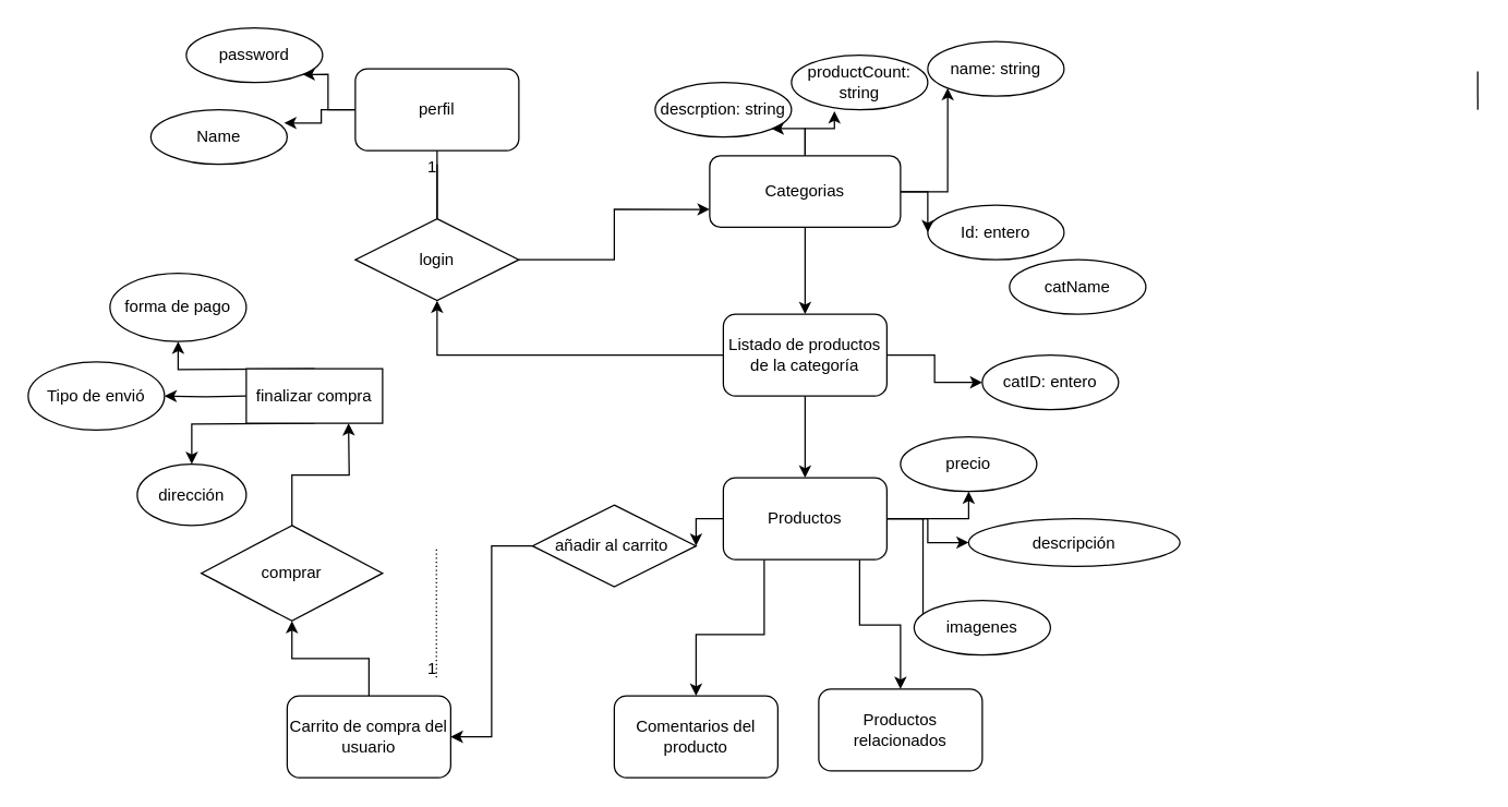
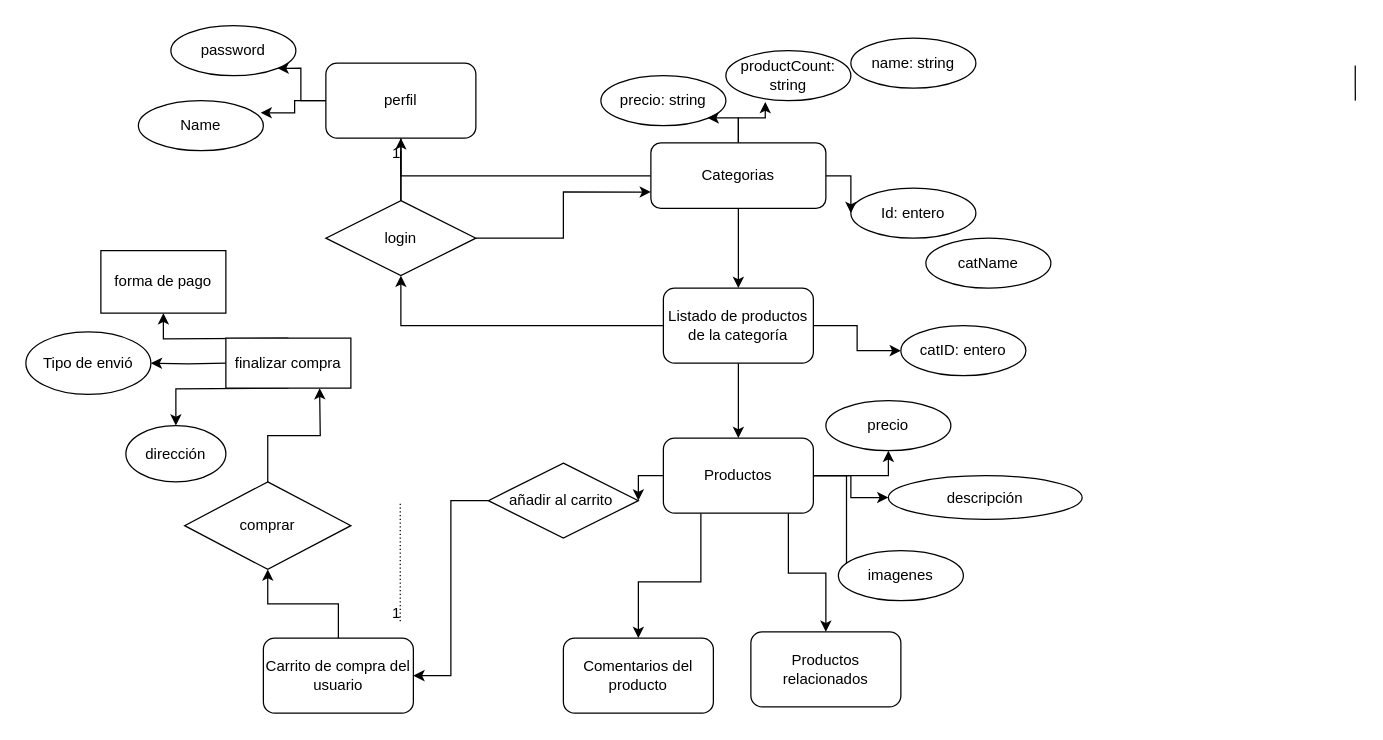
  <mxCell id="0" />
  <mxCell id="1" parent="0" />
  <mxCell id="2" value="name: string" style="ellipse;whiteSpace=wrap;html=1;align=center;" parent="1" vertex="1"><mxGeometry x="680" y="30" width="100" height="40" as="geometry" /></mxCell>
  <mxCell id="3" value="" style="endArrow=none;html=1;rounded=0;entryX=0.408;entryY=1.033;entryDx=0;entryDy=0;entryPerimeter=0;" parent="1" edge="1"><mxGeometry width="50" height="50" relative="1" as="geometry"><mxPoint x="1083.54" y="80" as="sourcePoint" /><mxPoint x="1083.5" y="51.98" as="targetPoint" /></mxGeometry></mxCell>
- <mxCell id="4" value="descrption: string" style="ellipse;whiteSpace=wrap;html=1;align=center;" parent="1" vertex="1"><mxGeometry x="480" y="60" width="100" height="40" as="geometry" /></mxCell>
+ <mxCell id="4" value="precio: string" style="ellipse;whiteSpace=wrap;html=1;align=center;" parent="1" vertex="1"><mxGeometry x="480" y="60" width="100" height="40" as="geometry" /></mxCell>
  <mxCell id="5" value="Id: entero" style="ellipse;whiteSpace=wrap;html=1;align=center;" parent="1" vertex="1"><mxGeometry x="680" y="150" width="100" height="40" as="geometry" /></mxCell>
  <mxCell id="6" value="productCount: string" style="ellipse;whiteSpace=wrap;html=1;align=center;" parent="1" vertex="1"><mxGeometry x="580" y="40" width="100" height="40" as="geometry" /></mxCell>
  <mxCell id="7" value="" style="edgeStyle=orthogonalEdgeStyle;rounded=0;orthogonalLoop=1;jettySize=auto;html=1;" parent="1" source="10" target="51" edge="1"><mxGeometry relative="1" as="geometry" /></mxCell>
  <mxCell id="8" style="edgeStyle=orthogonalEdgeStyle;rounded=0;orthogonalLoop=1;jettySize=auto;html=1;" parent="1" source="10" target="21" edge="1"><mxGeometry relative="1" as="geometry" /></mxCell>
  <mxCell id="9" value="" style="edgeStyle=orthogonalEdgeStyle;rounded=0;orthogonalLoop=1;jettySize=auto;html=1;" parent="1" source="10" target="17" edge="1"><mxGeometry relative="1" as="geometry" /></mxCell>
  <mxCell id="10" value="Listado de productos de la categoría" style="rounded=1;whiteSpace=wrap;html=1;" parent="1" vertex="1"><mxGeometry x="530" y="230" width="120" height="60" as="geometry" /></mxCell>
  <mxCell id="11" value="" style="edgeStyle=orthogonalEdgeStyle;rounded=0;orthogonalLoop=1;jettySize=auto;html=1;" parent="1" source="17" target="24" edge="1"><mxGeometry relative="1" as="geometry" /></mxCell>
  <mxCell id="12" value="" style="edgeStyle=orthogonalEdgeStyle;rounded=0;orthogonalLoop=1;jettySize=auto;html=1;" parent="1" source="17" target="18" edge="1"><mxGeometry relative="1" as="geometry"><Array as="points"><mxPoint x="560" y="465" /><mxPoint x="510" y="465" /></Array></mxGeometry></mxCell>
  <mxCell id="13" value="" style="edgeStyle=orthogonalEdgeStyle;rounded=0;orthogonalLoop=1;jettySize=auto;html=1;" parent="1" source="17" target="46" edge="1"><mxGeometry relative="1" as="geometry" /></mxCell>
  <mxCell id="14" style="edgeStyle=orthogonalEdgeStyle;rounded=0;orthogonalLoop=1;jettySize=auto;html=1;entryX=0.5;entryY=1;entryDx=0;entryDy=0;" parent="1" source="17" target="45" edge="1"><mxGeometry relative="1" as="geometry" /></mxCell>
  <mxCell id="15" style="edgeStyle=orthogonalEdgeStyle;rounded=0;orthogonalLoop=1;jettySize=auto;html=1;entryX=0.065;entryY=0.713;entryDx=0;entryDy=0;entryPerimeter=0;" parent="1" source="17" target="47" edge="1"><mxGeometry relative="1" as="geometry" /></mxCell>
  <mxCell id="16" style="edgeStyle=orthogonalEdgeStyle;rounded=0;orthogonalLoop=1;jettySize=auto;html=1;" parent="1" source="17" target="44" edge="1"><mxGeometry relative="1" as="geometry"><mxPoint x="540" y="530" as="targetPoint" /><Array as="points"><mxPoint x="630" y="458" /><mxPoint x="660" y="458" /></Array></mxGeometry></mxCell>
  <mxCell id="17" value="Productos" style="rounded=1;whiteSpace=wrap;html=1;" parent="1" vertex="1"><mxGeometry x="530" y="350" width="120" height="60" as="geometry" /></mxCell>
  <mxCell id="18" value="Comentarios del producto" style="rounded=1;whiteSpace=wrap;html=1;" parent="1" vertex="1"><mxGeometry x="450" y="510" width="120" height="60" as="geometry" /></mxCell>
  <mxCell id="19" value="" style="edgeStyle=orthogonalEdgeStyle;rounded=0;orthogonalLoop=1;jettySize=auto;html=1;" parent="1" source="20" target="37" edge="1"><mxGeometry relative="1" as="geometry" /></mxCell>
  <mxCell id="20" value="Carrito de compra del usuario" style="rounded=1;whiteSpace=wrap;html=1;" parent="1" vertex="1"><mxGeometry x="210" y="510" width="120" height="60" as="geometry" /></mxCell>
  <mxCell id="21" value="catID: entero" style="ellipse;whiteSpace=wrap;html=1;align=center;" parent="1" vertex="1"><mxGeometry y="260" width="100" height="40" as="geometry" x="720" /></mxCell>
  <mxCell id="22" value="catName" style="ellipse;whiteSpace=wrap;html=1;align=center;" parent="1" vertex="1"><mxGeometry x="740" y="190" width="100" height="40" as="geometry" /></mxCell>
  <mxCell id="23" value="" style="edgeStyle=orthogonalEdgeStyle;rounded=0;orthogonalLoop=1;jettySize=auto;html=1;" parent="1" source="24" target="20" edge="1"><mxGeometry relative="1" as="geometry"><Array as="points"><mxPoint x="360" y="400" /><mxPoint x="360" y="540" /></Array></mxGeometry></mxCell>
  <mxCell id="24" value="añadir al carrito&amp;nbsp;" style="shape=rhombus;perimeter=rhombusPerimeter;whiteSpace=wrap;html=1;align=center;" parent="1" vertex="1"><mxGeometry x="390" y="370" width="120" height="60" as="geometry" /></mxCell>
  <mxCell id="25" value="" style="edgeStyle=orthogonalEdgeStyle;rounded=0;orthogonalLoop=1;jettySize=auto;html=1;" parent="1" source="30" target="10" edge="1"><mxGeometry relative="1" as="geometry" /></mxCell>
  <mxCell id="26" style="edgeStyle=orthogonalEdgeStyle;rounded=0;orthogonalLoop=1;jettySize=auto;html=1;entryX=0;entryY=0.5;entryDx=0;entryDy=0;" parent="1" source="30" target="5" edge="1"><mxGeometry relative="1" as="geometry" /></mxCell>
- <mxCell id="27" style="edgeStyle=orthogonalEdgeStyle;rounded=0;orthogonalLoop=1;jettySize=auto;html=1;entryX=0;entryY=1;entryDx=0;entryDy=0;" parent="1" source="30" target="2" edge="1"><mxGeometry relative="1" as="geometry" /></mxCell>
+ <mxCell id="27" style="edgeStyle=orthogonalEdgeStyle;rounded=0;orthogonalLoop=1;jettySize=auto;html=1;" parent="1" source="30" target="33" edge="1"><mxGeometry relative="1" as="geometry" /></mxCell>
  <mxCell id="28" style="edgeStyle=orthogonalEdgeStyle;rounded=0;orthogonalLoop=1;jettySize=auto;html=1;entryX=0.315;entryY=1.025;entryDx=0;entryDy=0;entryPerimeter=0;" parent="1" source="30" target="6" edge="1"><mxGeometry relative="1" as="geometry" /></mxCell>
  <mxCell id="29" style="edgeStyle=orthogonalEdgeStyle;rounded=0;orthogonalLoop=1;jettySize=auto;html=1;entryX=1;entryY=1;entryDx=0;entryDy=0;" parent="1" source="30" target="4" edge="1"><mxGeometry relative="1" as="geometry" /></mxCell>
  <mxCell id="30" value="Categorias" style="rounded=1;whiteSpace=wrap;html=1;" parent="1" vertex="1"><mxGeometry x="520" y="113.75" width="140" height="52.5" as="geometry" /></mxCell>
  <mxCell id="31" value="" style="edgeStyle=orthogonalEdgeStyle;rounded=0;orthogonalLoop=1;jettySize=auto;html=1;entryX=1;entryY=1;entryDx=0;entryDy=0;" parent="1" source="33" target="34" edge="1"><mxGeometry relative="1" as="geometry" /></mxCell>
  <mxCell id="32" style="edgeStyle=orthogonalEdgeStyle;rounded=0;orthogonalLoop=1;jettySize=auto;html=1;entryX=0.978;entryY=0.244;entryDx=0;entryDy=0;entryPerimeter=0;" parent="1" source="33" target="35" edge="1"><mxGeometry relative="1" as="geometry" /></mxCell>
  <mxCell id="33" value="perfil" style="rounded=1;whiteSpace=wrap;html=1;" parent="1" vertex="1"><mxGeometry x="260" y="50" width="120" height="60" as="geometry" /></mxCell>
  <mxCell id="34" value="password" style="ellipse;whiteSpace=wrap;html=1;align=center;" parent="1" vertex="1"><mxGeometry x="136" y="20" width="100" height="40" as="geometry" /></mxCell>
  <mxCell id="35" value="Name" style="ellipse;whiteSpace=wrap;html=1;align=center;" parent="1" vertex="1"><mxGeometry x="110" y="80" width="100" height="40" as="geometry" /></mxCell>
  <mxCell id="36" value="" style="edgeStyle=orthogonalEdgeStyle;rounded=0;orthogonalLoop=1;jettySize=auto;html=1;entryX=0.75;entryY=1;entryDx=0;entryDy=0;" parent="1" source="37" edge="1"><mxGeometry relative="1" as="geometry"><mxPoint x="255" y="310" as="targetPoint" /></mxGeometry></mxCell>
  <mxCell id="37" value="comprar" style="shape=rhombus;perimeter=rhombusPerimeter;whiteSpace=wrap;html=1;align=center;" parent="1" vertex="1"><mxGeometry x="147" y="385" width="133" height="70" as="geometry" /></mxCell>
  <mxCell id="38" value="" style="edgeStyle=orthogonalEdgeStyle;rounded=0;orthogonalLoop=1;jettySize=auto;html=1;" parent="1" target="41" edge="1"><mxGeometry relative="1" as="geometry"><mxPoint x="230" y="270" as="sourcePoint" /></mxGeometry></mxCell>
  <mxCell id="39" value="" style="edgeStyle=orthogonalEdgeStyle;rounded=0;orthogonalLoop=1;jettySize=auto;html=1;" parent="1" target="42" edge="1"><mxGeometry relative="1" as="geometry"><mxPoint x="230" y="310" as="sourcePoint" /></mxGeometry></mxCell>
  <mxCell id="40" value="" style="edgeStyle=orthogonalEdgeStyle;rounded=0;orthogonalLoop=1;jettySize=auto;html=1;" parent="1" target="43" edge="1"><mxGeometry relative="1" as="geometry"><mxPoint x="180" y="290" as="sourcePoint" /></mxGeometry></mxCell>
- <mxCell id="41" value="forma de pago" style="ellipse;whiteSpace=wrap;html=1;rounded=1;arcSize=10;" parent="1" vertex="1"><mxGeometry x="80" y="200" width="100" height="50" as="geometry" /></mxCell>
+ <mxCell id="41" value="forma de pago" style="whiteSpace=wrap;html=1;arcSize=10;rounded=0;" parent="1" vertex="1"><mxGeometry x="80" y="200" width="100" height="50" as="geometry" /></mxCell>
  <mxCell id="42" value="dirección" style="ellipse;whiteSpace=wrap;html=1;rounded=1;arcSize=10;" parent="1" vertex="1"><mxGeometry x="100" y="340" width="80" height="45" as="geometry" /></mxCell>
  <mxCell id="43" value="Tipo de envió" style="ellipse;whiteSpace=wrap;html=1;rounded=1;arcSize=10;" parent="1" vertex="1"><mxGeometry x="20" y="265" width="100" height="50" as="geometry" /></mxCell>
  <mxCell id="44" value="Productos relacionados" style="rounded=1;whiteSpace=wrap;html=1;" parent="1" vertex="1"><mxGeometry x="600" y="505" width="120" height="60" as="geometry" /></mxCell>
  <mxCell id="45" value="precio" style="ellipse;whiteSpace=wrap;html=1;align=center;" parent="1" vertex="1"><mxGeometry x="660" y="320" width="100" height="40" as="geometry" /></mxCell>
  <mxCell id="46" value="descripción" style="ellipse;whiteSpace=wrap;html=1;align=center;" parent="1" vertex="1"><mxGeometry x="710" y="380" width="155" height="35" as="geometry" /></mxCell>
  <mxCell id="47" value="imagenes" style="ellipse;whiteSpace=wrap;html=1;align=center;" parent="1" vertex="1"><mxGeometry x="670" y="440" width="100" height="40" as="geometry" /></mxCell>
  <mxCell id="48" value="finalizar compra" style="whiteSpace=wrap;html=1;align=center;" parent="1" vertex="1"><mxGeometry x="180" y="270" width="100" height="40" as="geometry" /></mxCell>
  <mxCell id="49" value="" style="edgeStyle=orthogonalEdgeStyle;rounded=0;orthogonalLoop=1;jettySize=auto;html=1;endArrow=none;" parent="1" source="33" target="51" edge="1"><mxGeometry relative="1" as="geometry"><mxPoint x="438.5" y="150" as="sourcePoint" /><mxPoint x="520" y="150.1" as="targetPoint" /></mxGeometry></mxCell>
  <mxCell id="50" style="edgeStyle=orthogonalEdgeStyle;rounded=0;orthogonalLoop=1;jettySize=auto;html=1;entryX=0;entryY=0.75;entryDx=0;entryDy=0;" parent="1" source="51" target="30" edge="1"><mxGeometry relative="1" as="geometry" /></mxCell>
  <mxCell id="51" value="login" style="shape=rhombus;perimeter=rhombusPerimeter;whiteSpace=wrap;html=1;align=center;" parent="1" vertex="1"><mxGeometry x="260" y="160" width="120" height="60" as="geometry" /></mxCell>
  <mxCell id="52" value="" style="endArrow=none;html=1;rounded=0;dashed=1;dashPattern=1 2;" edge="1" parent="1"><mxGeometry relative="1" as="geometry"><mxPoint x="319.5" y="402.5" as="sourcePoint" /><mxPoint x="319.5" y="497.5" as="targetPoint" /></mxGeometry></mxCell>
  <mxCell id="53" value="1" style="resizable=0;html=1;align=right;verticalAlign=bottom;" connectable="0" vertex="1" parent="52"><mxGeometry x="1" relative="1" as="geometry" /></mxCell>
  <mxCell id="54" value="" style="endArrow=none;html=1;rounded=0;" edge="1" parent="1"><mxGeometry relative="1" as="geometry"><mxPoint x="320" y="160" as="sourcePoint" /><mxPoint x="320" y="120" as="targetPoint" /></mxGeometry></mxCell>
  <mxCell id="55" value="1" style="resizable=0;html=1;align=right;verticalAlign=bottom;" connectable="0" vertex="1" parent="54"><mxGeometry x="1" relative="1" as="geometry"><mxPoint y="10" as="offset" /></mxGeometry></mxCell>
